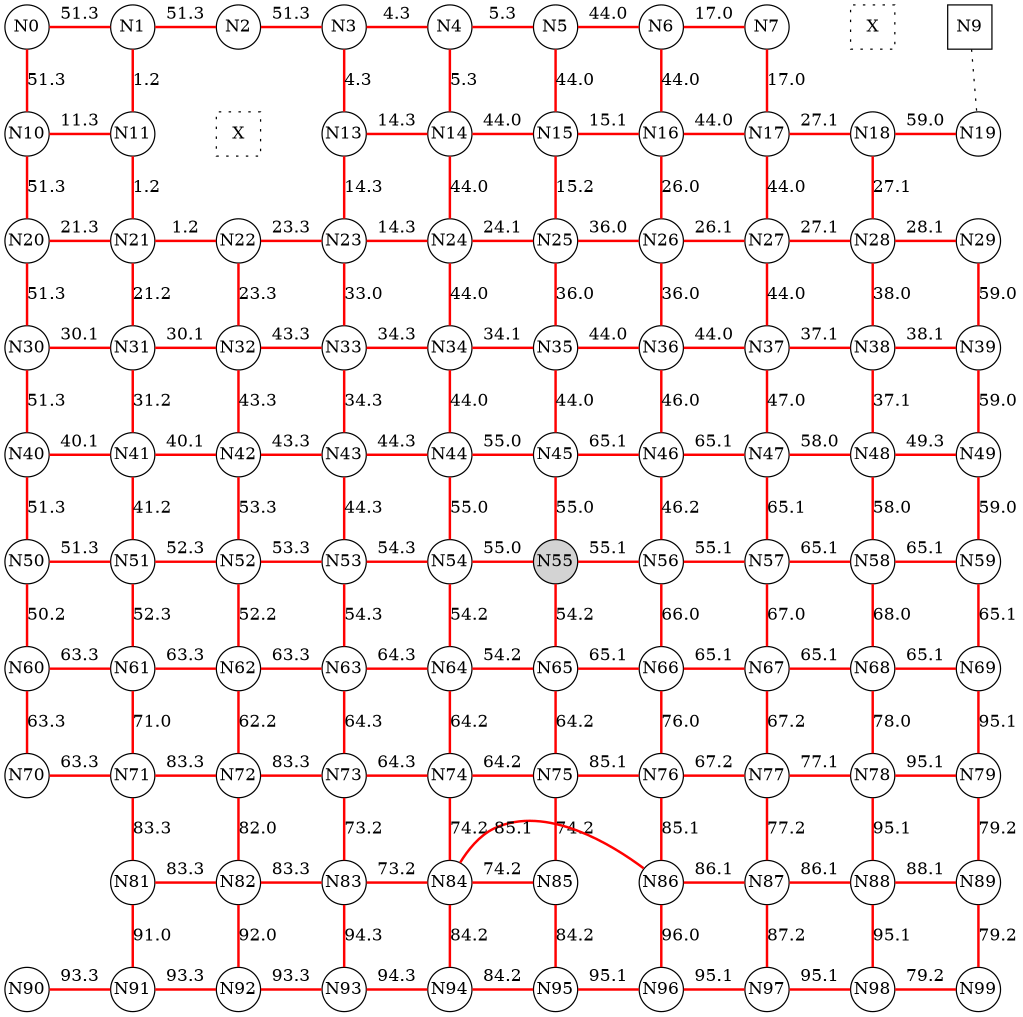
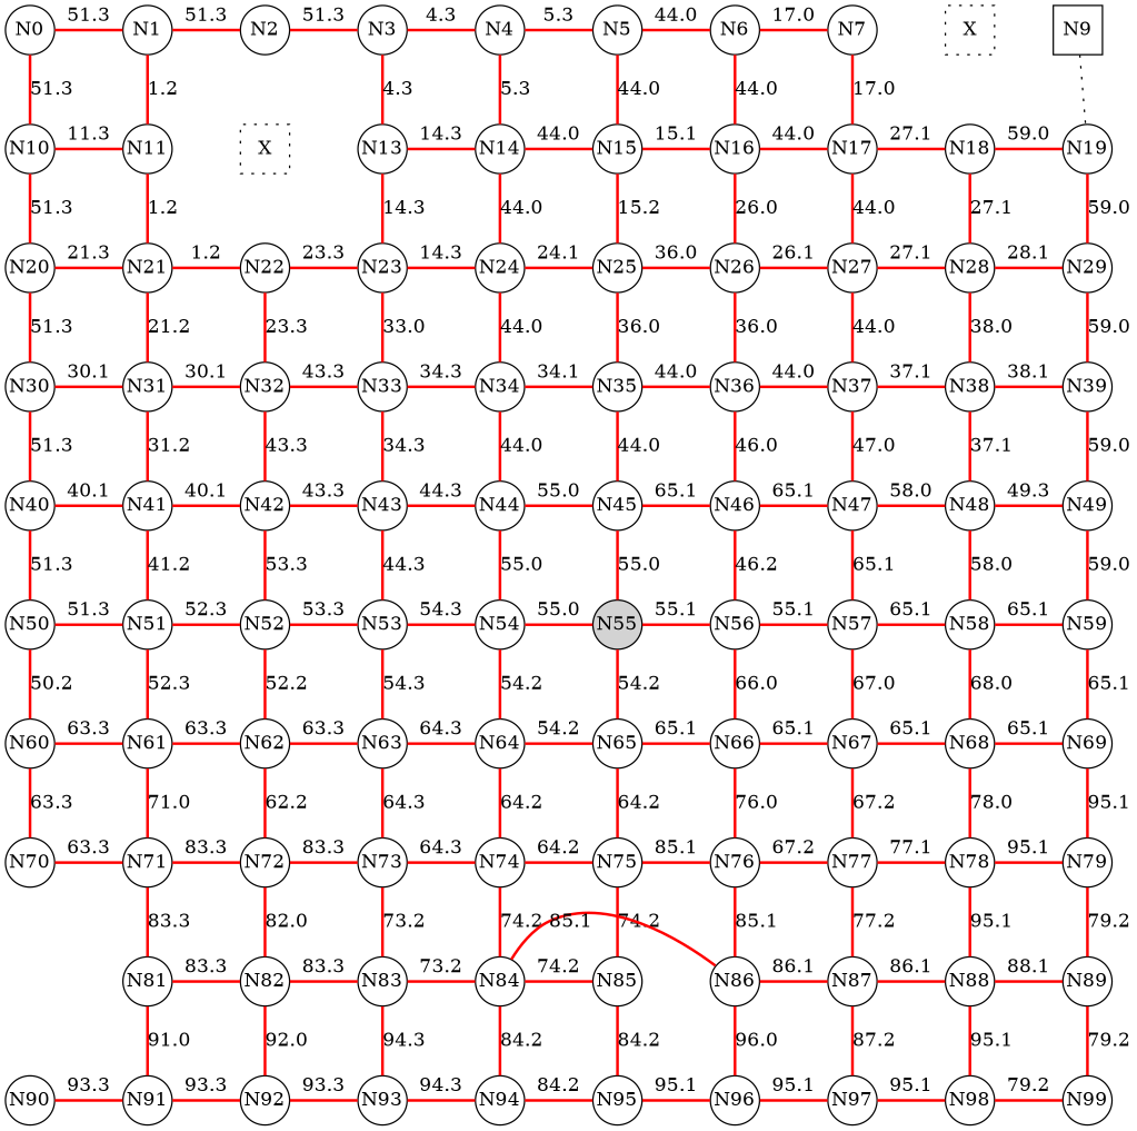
  digraph {
    node [fixedsize=true shape=circle]
    edge [color=red dir=none style=bold]
    N0
    N1
    N2
    N3
    N4
    N5
    N6
    N7
    n9 [label=X shape=square style=dotted]
    N9 [shape=square]
    N10
    N11
    n13 [label=X shape=square style=dotted]
    N13
    N14
    N15
    N16
    N17
    N18
    N19
    N20
    N21
    N22
    N23
    N24
    N25
    N26
    N27
    N28
    N29
    N30
    N31
    N32
    N33
    N34
    N35
    N36
    N37
    N38
    N39
    N40
    N41
    N42
    N43
    N44
    N45
    N46
    N47
    N48
    N49
    N50
    N51
    N52
    N53
    N54
    N55 [style=filled]
    N56
    N57
    N58
    N59
    N60
    N61
    N62
    N63
    N64
    N65
    N66
    N67
    N68
    N69
    N70
    N71
    N72
    N73
    N74
    N75
    N76
    N77
    N78
    N79
    N81
    N82
    N83
    N84
    N85
    N86
    N87
    N88
    N89
    N90
    N91
    N92
    N93
    N94
    N95
    N96
    N97
    N98
    N99
    subgraph sub_1 {
      rank=same
      N0
      N1
      N2
      N3
      N4
      N5
      N6
      N7
      n9
      N9
    }
    subgraph sub_2 {
      rank=same
      N10
      N11
      n13
      N13
      N14
      N15
      N16
      N17
      N18
      N19
    }
    subgraph sub_3 {
      rank=same
      N20
      N21
      N22
      N23
      N24
      N25
      N26
      N27
      N28
      N29
    }
    subgraph sub_4 {
      rank=same
      N30
      N31
      N32
      N33
      N34
      N35
      N36
      N37
      N38
      N39
    }
    subgraph sub_5 {
      rank=same
      N40
      N41
      N42
      N43
      N44
      N45
      N46
      N47
      N48
      N49
    }
    subgraph sub_6 {
      rank=same
      N50
      N51
      N52
      N53
      N54
      N55
      N56
      N57
      N58
      N59
    }
    subgraph sub_7 {
      rank=same
      N60
      N61
      N62
      N63
      N64
      N65
      N66
      N67
      N68
      N69
    }
    subgraph sub_8 {
      rank=same
      N70
      N71
      N72
      N73
      N74
      N75
      N76
      N77
      N78
      N79
    }
    subgraph sub_9 {
      rank=same
      N81
      N82
      N83
      N84
      N85
      N86
      N87
      N88
      N89
    }
    subgraph sub_10 {
      rank=same
      N90
      N91
      N92
      N93
      N94
      N95
      N96
      N97
      N98
      N99
    }
    N0 -> N1 [label=51.3]
    N0 -> N10 [label=51.3]
    N1 -> N2 [label=51.3]
    N1 -> N11 [label=1.2]
    N2 -> N3 [label=51.3]
    N2 -> n13 [label=" " style=invis color=""]
    N3 -> N4 [label=4.3]
    N3 -> N13 [label=4.3]
    N4 -> N5 [label=5.3]
    N4 -> N14 [label=5.3]
    N5 -> N6 [label=44.0]
    N5 -> N15 [label=44.0]
    N6 -> N7 [label=17.0]
    N6 -> N16 [label=44.0]
    N7 -> n9 [label=" " style=invis color=""]
    N7 -> N17 [label=17.0]
    n9 -> N9 [label=" " style=invis color=""]
    n9 -> N18 [label=" " style=invis color=""]
    N9 -> N19 [style=dotted color=""]
    N10 -> N11 [label=11.3]
    N10 -> N20 [label=51.3]
    N11 -> n13 [label=" " style=invis color=""]
    N11 -> N21 [label=1.2]
    n13 -> N13 [label=" " style=invis color=""]
    n13 -> N22 [label=" " style=invis color=""]
    N13 -> N14 [label=14.3]
    N13 -> N23 [label=14.3]
    N14 -> N15 [label=44.0]
    N14 -> N24 [label=44.0]
    N15 -> N16 [label=15.1]
    N15 -> N25 [label=15.2]
    N16 -> N17 [label=44.0]
    N16 -> N26 [label=26.0]
    N17 -> N18 [label=27.1]
    N17 -> N27 [label=44.0]
    N18 -> N19 [label=59.0]
    N18 -> N28 [label=27.1]
+   N19 -> N29 [label=59.0]
    N20 -> N21 [label=21.3]
    N20 -> N30 [label=51.3]
    N21 -> N22 [label=1.2]
    N21 -> N31 [label=21.2]
    N22 -> N23 [label=23.3]
    N22 -> N32 [label=23.3]
    N23 -> N24 [label=14.3]
    N23 -> N33 [label=33.0]
    N24 -> N25 [label=24.1]
    N24 -> N34 [label=44.0]
    N25 -> N26 [label=36.0]
    N25 -> N35 [label=36.0]
    N26 -> N27 [label=26.1]
    N26 -> N36 [label=36.0]
    N27 -> N28 [label=27.1]
    N27 -> N37 [label=44.0]
    N28 -> N29 [label=28.1]
    N28 -> N38 [label=38.0]
    N29 -> N39 [label=59.0]
    N30 -> N31 [label=30.1]
    N30 -> N40 [label=51.3]
    N31 -> N32 [label=30.1]
    N31 -> N41 [label=31.2]
    N32 -> N33 [label=43.3]
    N32 -> N42 [label=43.3]
    N33 -> N34 [label=34.3]
    N33 -> N43 [label=34.3]
    N34 -> N35 [label=34.1]
    N34 -> N44 [label=44.0]
    N35 -> N36 [label=44.0]
    N35 -> N45 [label=44.0]
    N36 -> N37 [label=44.0]
    N36 -> N46 [label=46.0]
    N37 -> N38 [label=37.1]
    N37 -> N47 [label=47.0]
    N38 -> N39 [label=38.1]
    N38 -> N48 [label=37.1]
    N39 -> N49 [label=59.0]
    N40 -> N41 [label=40.1]
    N40 -> N50 [label=51.3]
    N41 -> N42 [label=40.1]
    N41 -> N51 [label=41.2]
    N42 -> N43 [label=43.3]
    N42 -> N52 [label=53.3]
    N43 -> N44 [label=44.3]
    N43 -> N53 [label=44.3]
    N44 -> N45 [label=55.0]
    N44 -> N54 [label=55.0]
    N45 -> N46 [label=65.1]
    N45 -> N55 [label=55.0]
    N46 -> N47 [label=65.1]
    N46 -> N56 [label=46.2]
    N47 -> N48 [label=58.0]
    N47 -> N57 [label=65.1]
    N48 -> N49 [label=49.3]
    N48 -> N58 [label=58.0]
    N49 -> N59 [label=59.0]
    N50 -> N51 [label=51.3]
    N50 -> N60 [label=50.2]
    N51 -> N52 [label=52.3]
    N51 -> N61 [label=52.3]
    N52 -> N53 [label=53.3]
    N52 -> N62 [label=52.2]
    N53 -> N54 [label=54.3]
    N53 -> N63 [label=54.3]
    N54 -> N55 [label=55.0]
    N54 -> N64 [label=54.2]
    N55 -> N56 [label=55.1]
    N55 -> N65 [label=54.2]
    N56 -> N57 [label=55.1]
    N56 -> N66 [label=66.0]
    N57 -> N58 [label=65.1]
    N57 -> N67 [label=67.0]
    N58 -> N59 [label=65.1]
    N58 -> N68 [label=68.0]
    N59 -> N69 [label=65.1]
    N60 -> N61 [label=63.3]
    N60 -> N70 [label=63.3]
    N61 -> N62 [label=63.3]
    N61 -> N71 [label=71.0]
    N62 -> N63 [label=63.3]
    N62 -> N72 [label=62.2]
    N63 -> N64 [label=64.3]
    N63 -> N73 [label=64.3]
    N64 -> N65 [label=54.2]
    N64 -> N74 [label=64.2]
    N65 -> N66 [label=65.1]
    N65 -> N75 [label=64.2]
    N66 -> N67 [label=65.1]
    N66 -> N76 [label=76.0]
    N67 -> N68 [label=65.1]
    N67 -> N77 [label=67.2]
    N68 -> N69 [label=65.1]
    N68 -> N78 [label=78.0]
    N69 -> N79 [label=95.1]
    N70 -> N71 [label=63.3]
    N71 -> N72 [label=83.3]
    N71 -> N81 [label=83.3]
    N72 -> N73 [label=83.3]
    N72 -> N82 [label=82.0]
    N73 -> N74 [label=64.3]
    N73 -> N83 [label=73.2]
    N74 -> N75 [label=64.2]
    N74 -> N84 [label=74.2]
    N75 -> N76 [label=85.1]
    N75 -> N85 [label=74.2]
    N76 -> N77 [label=67.2]
    N76 -> N86 [label=85.1]
    N77 -> N78 [label=77.1]
    N77 -> N87 [label=77.2]
    N78 -> N79 [label=95.1]
    N78 -> N88 [label=95.1]
    N79 -> N89 [label=79.2]
    N81 -> N82 [label=83.3]
    N81 -> N91 [label=91.0]
    N82 -> N83 [label=83.3]
    N82 -> N92 [label=92.0]
    N83 -> N84 [label=73.2]
    N83 -> N93 [label=94.3]
    N84 -> N85 [label=74.2]
    N84 -> N86 [label=85.1]
    N84 -> N94 [label=84.2]
    N85 -> N95 [label=84.2]
    N86 -> N87 [label=86.1]
    N86 -> N96 [label=96.0]
    N87 -> N88 [label=86.1]
    N87 -> N97 [label=87.2]
    N88 -> N89 [label=88.1]
    N88 -> N98 [label=95.1]
    N89 -> N99 [label=79.2]
    N90 -> N91 [label=93.3]
    N91 -> N92 [label=93.3]
    N92 -> N93 [label=93.3]
    N93 -> N94 [label=94.3]
    N94 -> N95 [label=84.2]
    N95 -> N96 [label=95.1]
    N96 -> N97 [label=95.1]
    N97 -> N98 [label=95.1]
    N98 -> N99 [label=79.2]
  }
